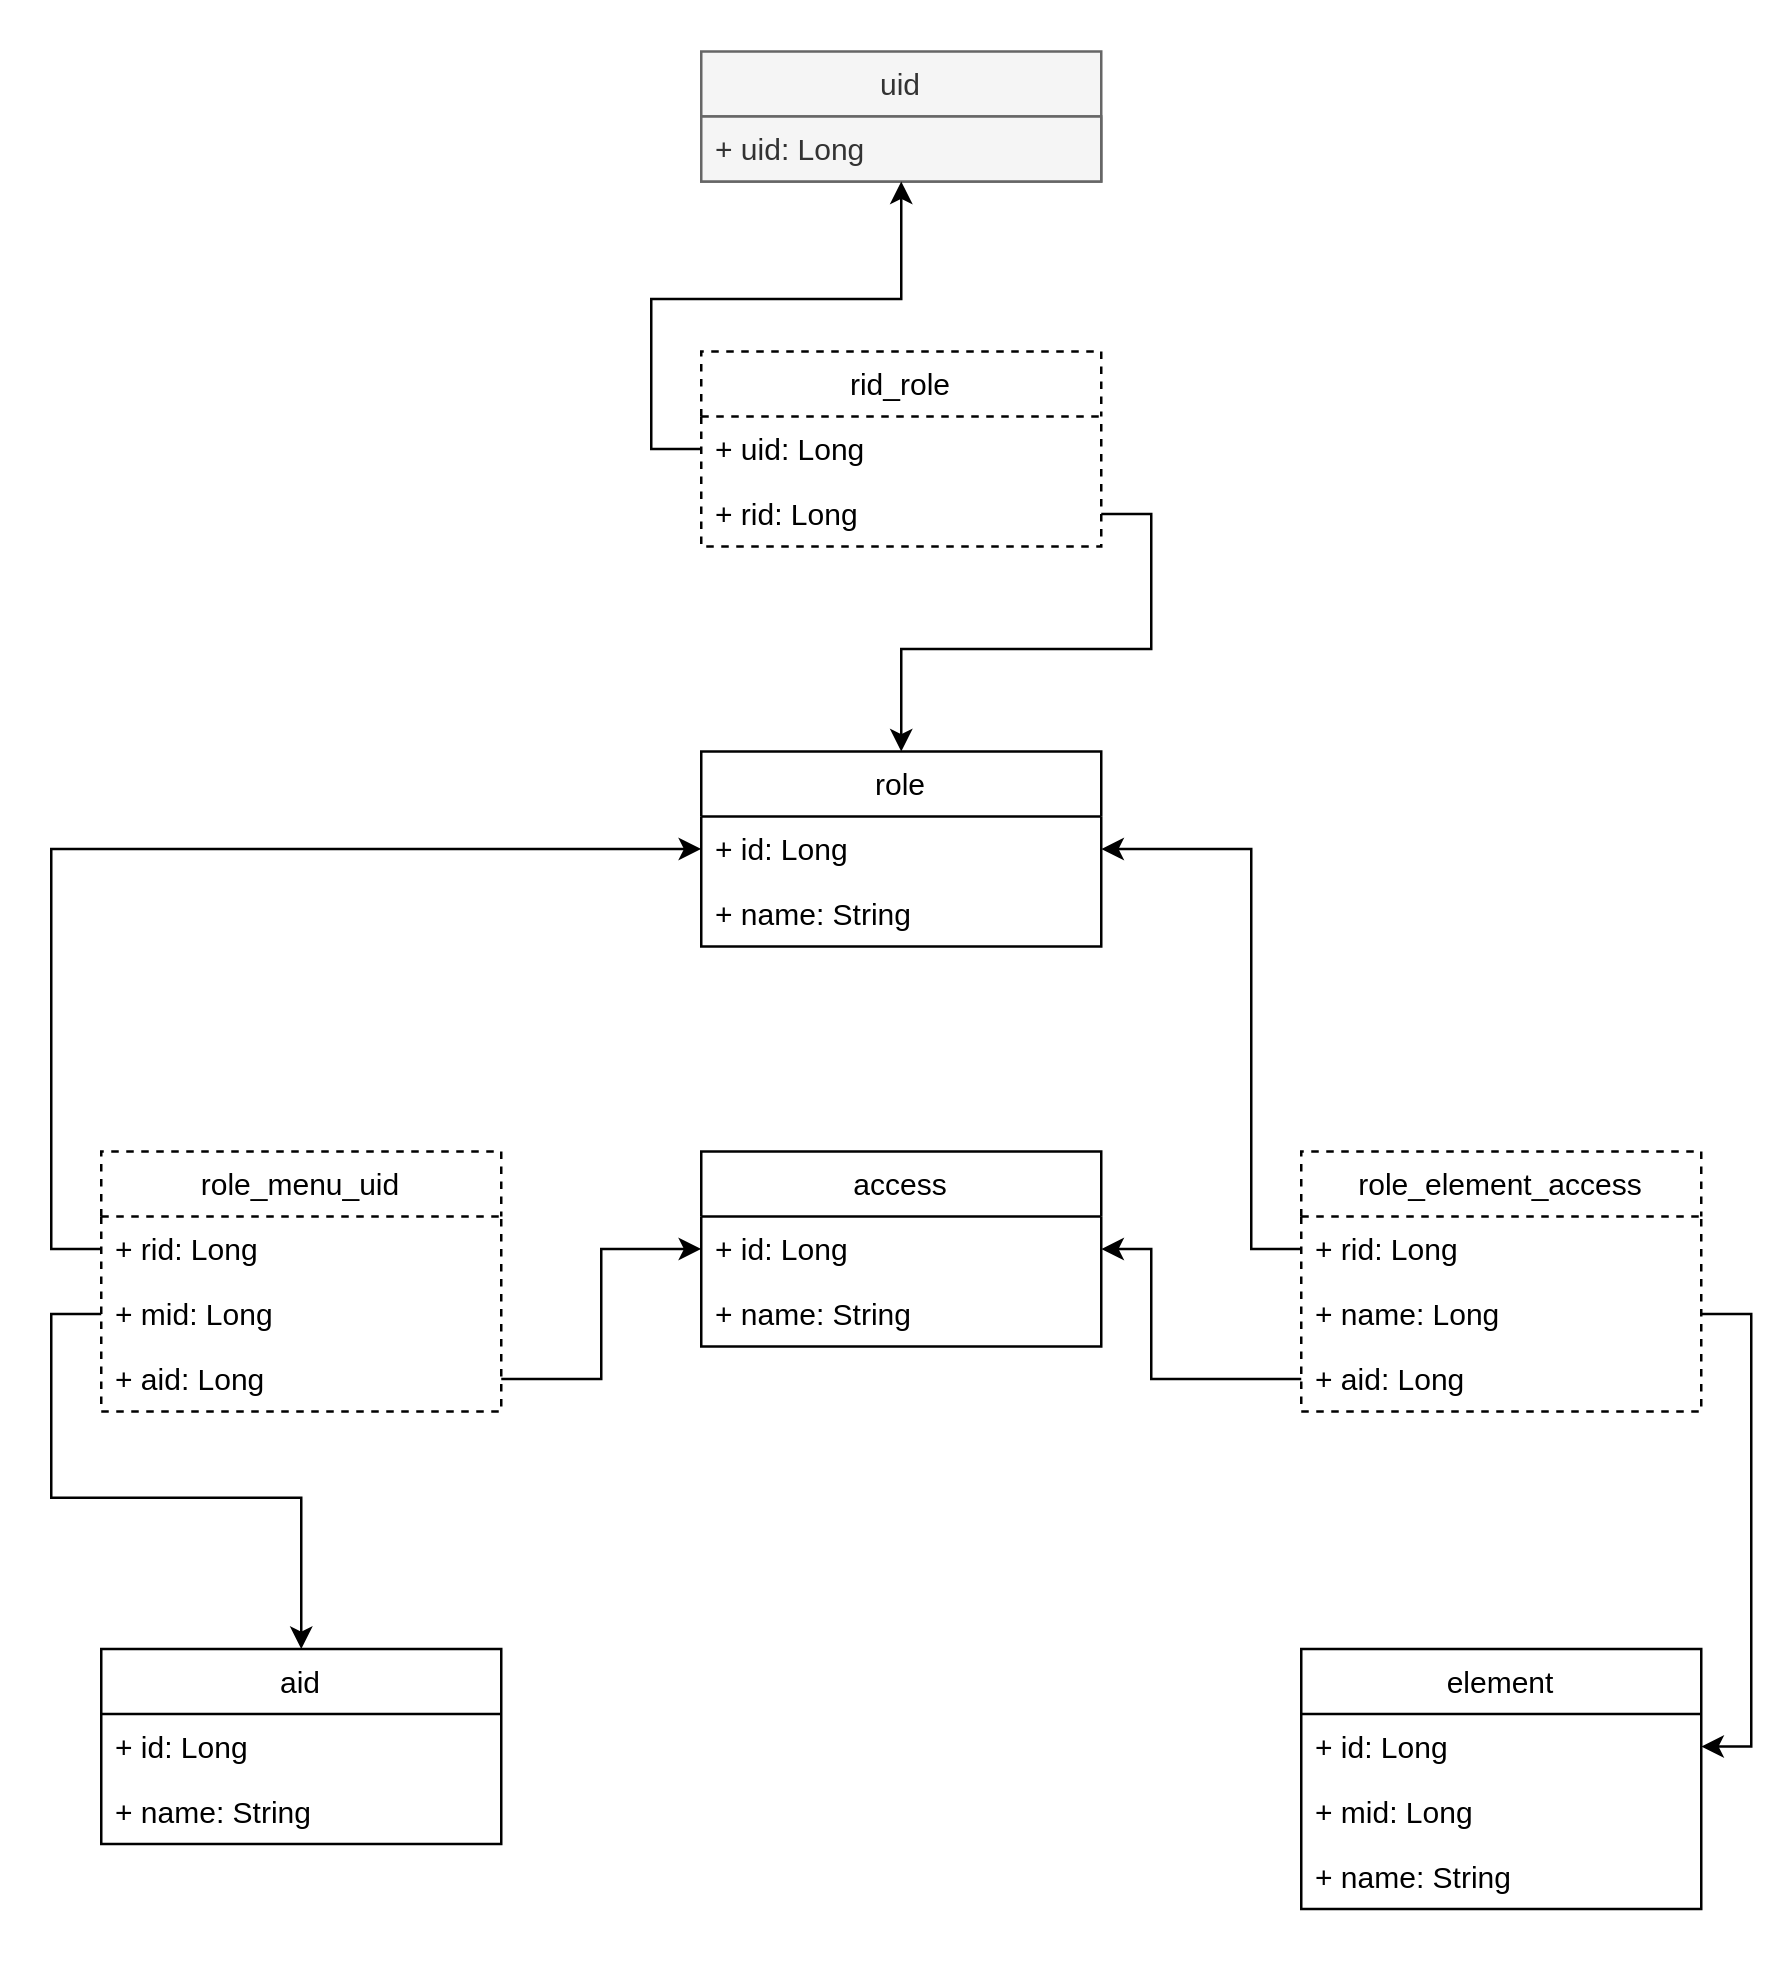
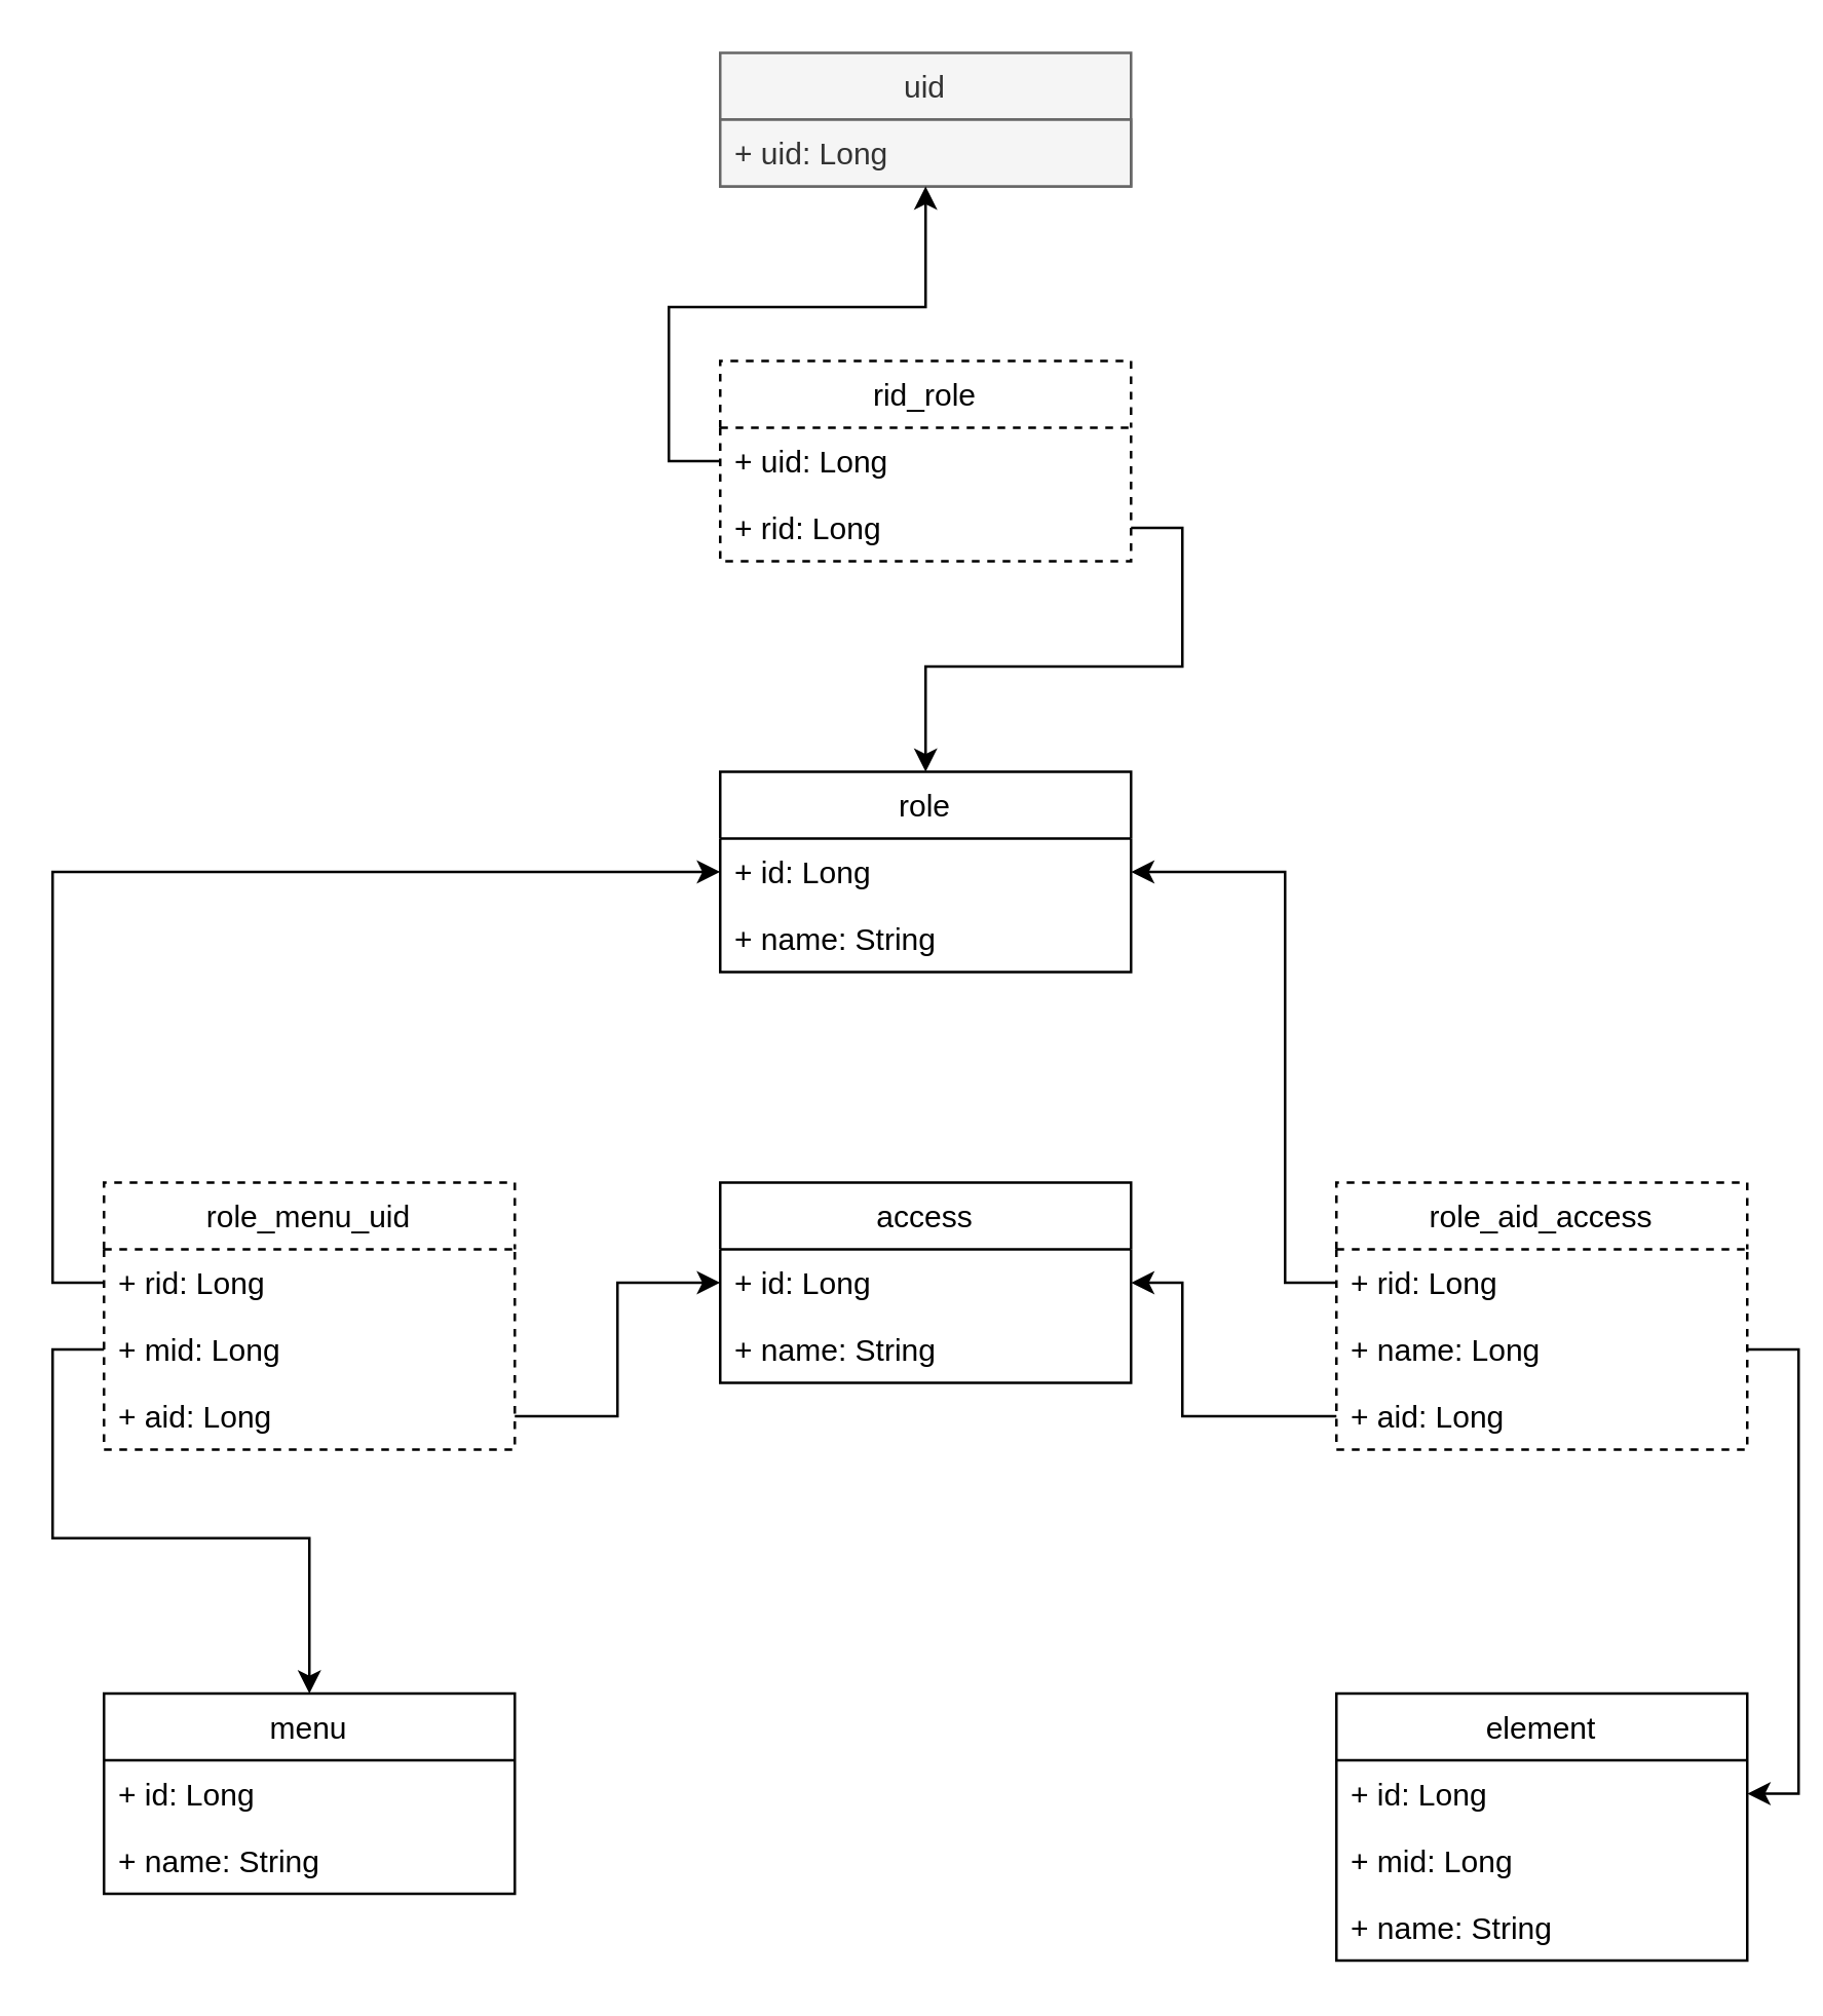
  <mxCell id="0" />
  <mxCell id="1" parent="0" />
  <mxCell id="2" value="uid" style="swimlane;fontStyle=0;childLayout=stackLayout;horizontal=1;startSize=26;fillColor=#f5f5f5;horizontalStack=0;resizeParent=1;resizeParentMax=0;resizeLast=0;collapsible=1;marginBottom=0;strokeColor=#666666;fontColor=#333333;" vertex="1" parent="1"><mxGeometry x="280" y="20" width="160" height="52" as="geometry" /></mxCell>
  <mxCell id="3" value="+ uid: Long" style="text;strokeColor=#666666;fillColor=#f5f5f5;align=left;verticalAlign=top;spacingLeft=4;spacingRight=4;overflow=hidden;rotatable=0;points=[[0,0.5],[1,0.5]];portConstraint=eastwest;fontColor=#333333;" vertex="1" parent="2"><mxGeometry y="26" width="160" height="26" as="geometry" /></mxCell>
  <mxCell id="4" value="role" style="swimlane;fontStyle=0;childLayout=stackLayout;horizontal=1;startSize=26;fillColor=none;horizontalStack=0;resizeParent=1;resizeParentMax=0;resizeLast=0;collapsible=1;marginBottom=0;" vertex="1" parent="1"><mxGeometry x="280" y="300" width="160" height="78" as="geometry" /></mxCell>
  <mxCell id="5" value="+ id: Long" style="text;strokeColor=none;fillColor=none;align=left;verticalAlign=top;spacingLeft=4;spacingRight=4;overflow=hidden;rotatable=0;points=[[0,0.5],[1,0.5]];portConstraint=eastwest;" vertex="1" parent="4"><mxGeometry y="26" width="160" height="26" as="geometry" /></mxCell>
  <mxCell id="6" value="+ name: String" style="text;strokeColor=none;fillColor=none;align=left;verticalAlign=top;spacingLeft=4;spacingRight=4;overflow=hidden;rotatable=0;points=[[0,0.5],[1,0.5]];portConstraint=eastwest;" vertex="1" parent="4"><mxGeometry y="52" width="160" height="26" as="geometry" /></mxCell>
- <mxCell id="7" value="aid" style="swimlane;fontStyle=0;childLayout=stackLayout;horizontal=1;startSize=26;fillColor=none;horizontalStack=0;resizeParent=1;resizeParentMax=0;resizeLast=0;collapsible=1;marginBottom=0;" vertex="1" parent="1"><mxGeometry x="40" y="659" width="160" height="78" as="geometry" /></mxCell>
+ <mxCell id="7" value="menu" style="swimlane;fontStyle=0;childLayout=stackLayout;horizontal=1;startSize=26;fillColor=none;horizontalStack=0;resizeParent=1;resizeParentMax=0;resizeLast=0;collapsible=1;marginBottom=0;" vertex="1" parent="1"><mxGeometry x="40" y="659" width="160" height="78" as="geometry" /></mxCell>
  <mxCell id="8" value="+ id: Long" style="text;strokeColor=none;fillColor=none;align=left;verticalAlign=top;spacingLeft=4;spacingRight=4;overflow=hidden;rotatable=0;points=[[0,0.5],[1,0.5]];portConstraint=eastwest;" vertex="1" parent="7"><mxGeometry y="26" width="160" height="26" as="geometry" /></mxCell>
  <mxCell id="9" value="+ name: String" style="text;strokeColor=none;fillColor=none;align=left;verticalAlign=top;spacingLeft=4;spacingRight=4;overflow=hidden;rotatable=0;points=[[0,0.5],[1,0.5]];portConstraint=eastwest;" vertex="1" parent="7"><mxGeometry y="52" width="160" height="26" as="geometry" /></mxCell>
  <mxCell id="10" value="access" style="swimlane;fontStyle=0;childLayout=stackLayout;horizontal=1;startSize=26;fillColor=none;horizontalStack=0;resizeParent=1;resizeParentMax=0;resizeLast=0;collapsible=1;marginBottom=0;" vertex="1" parent="1"><mxGeometry x="280" y="460" width="160" height="78" as="geometry" /></mxCell>
  <mxCell id="11" value="+ id: Long" style="text;strokeColor=none;fillColor=none;align=left;verticalAlign=top;spacingLeft=4;spacingRight=4;overflow=hidden;rotatable=0;points=[[0,0.5],[1,0.5]];portConstraint=eastwest;" vertex="1" parent="10"><mxGeometry y="26" width="160" height="26" as="geometry" /></mxCell>
  <mxCell id="12" value="+ name: String" style="text;strokeColor=none;fillColor=none;align=left;verticalAlign=top;spacingLeft=4;spacingRight=4;overflow=hidden;rotatable=0;points=[[0,0.5],[1,0.5]];portConstraint=eastwest;" vertex="1" parent="10"><mxGeometry y="52" width="160" height="26" as="geometry" /></mxCell>
  <mxCell id="13" value="rid_role" style="swimlane;fontStyle=0;childLayout=stackLayout;horizontal=1;startSize=26;fillColor=none;horizontalStack=0;resizeParent=1;resizeParentMax=0;resizeLast=0;collapsible=1;marginBottom=0;dashed=1;" vertex="1" parent="1"><mxGeometry x="280" y="140" width="160" height="78" as="geometry" /></mxCell>
  <mxCell id="14" value="+ uid: Long" style="text;strokeColor=none;fillColor=none;align=left;verticalAlign=top;spacingLeft=4;spacingRight=4;overflow=hidden;rotatable=0;points=[[0,0.5],[1,0.5]];portConstraint=eastwest;" vertex="1" parent="13"><mxGeometry y="26" width="160" height="26" as="geometry" /></mxCell>
  <mxCell id="15" value="+ rid: Long" style="text;strokeColor=none;fillColor=none;align=left;verticalAlign=top;spacingLeft=4;spacingRight=4;overflow=hidden;rotatable=0;points=[[0,0.5],[1,0.5]];portConstraint=eastwest;" vertex="1" parent="13"><mxGeometry y="52" width="160" height="26" as="geometry" /></mxCell>
  <mxCell id="16" style="edgeStyle=orthogonalEdgeStyle;rounded=0;orthogonalLoop=1;jettySize=auto;html=1;exitX=0;exitY=0.5;exitDx=0;exitDy=0;" edge="1" parent="1" source="14" target="2"><mxGeometry relative="1" as="geometry" /></mxCell>
  <mxCell id="17" style="edgeStyle=orthogonalEdgeStyle;rounded=0;orthogonalLoop=1;jettySize=auto;html=1;exitX=1;exitY=0.5;exitDx=0;exitDy=0;" edge="1" parent="1" source="15" target="4"><mxGeometry relative="1" as="geometry" /></mxCell>
  <mxCell id="18" value="role_menu_uid" style="swimlane;fontStyle=0;childLayout=stackLayout;horizontal=1;startSize=26;fillColor=none;horizontalStack=0;resizeParent=1;resizeParentMax=0;resizeLast=0;collapsible=1;marginBottom=0;dashed=1;" vertex="1" parent="1"><mxGeometry x="40" y="460" width="160" height="104" as="geometry" /></mxCell>
  <mxCell id="19" value="+ rid: Long" style="text;strokeColor=none;fillColor=none;align=left;verticalAlign=top;spacingLeft=4;spacingRight=4;overflow=hidden;rotatable=0;points=[[0,0.5],[1,0.5]];portConstraint=eastwest;" vertex="1" parent="18"><mxGeometry y="26" width="160" height="26" as="geometry" /></mxCell>
  <mxCell id="20" value="+ mid: Long" style="text;strokeColor=none;fillColor=none;align=left;verticalAlign=top;spacingLeft=4;spacingRight=4;overflow=hidden;rotatable=0;points=[[0,0.5],[1,0.5]];portConstraint=eastwest;" vertex="1" parent="18"><mxGeometry y="52" width="160" height="26" as="geometry" /></mxCell>
  <mxCell id="21" value="+ aid: Long" style="text;strokeColor=none;fillColor=none;align=left;verticalAlign=top;spacingLeft=4;spacingRight=4;overflow=hidden;rotatable=0;points=[[0,0.5],[1,0.5]];portConstraint=eastwest;" vertex="1" parent="18"><mxGeometry y="78" width="160" height="26" as="geometry" /></mxCell>
  <mxCell id="22" style="edgeStyle=orthogonalEdgeStyle;rounded=0;orthogonalLoop=1;jettySize=auto;html=1;exitX=0;exitY=0.5;exitDx=0;exitDy=0;entryX=0;entryY=0.5;entryDx=0;entryDy=0;" edge="1" parent="1" source="19" target="5"><mxGeometry relative="1" as="geometry"><Array as="points"><mxPoint x="20" y="499" /><mxPoint x="20" y="339" /></Array></mxGeometry></mxCell>
  <mxCell id="23" style="edgeStyle=orthogonalEdgeStyle;rounded=0;orthogonalLoop=1;jettySize=auto;html=1;exitX=0;exitY=0.5;exitDx=0;exitDy=0;entryX=0.5;entryY=0;entryDx=0;entryDy=0;" edge="1" parent="1" source="20" target="7"><mxGeometry relative="1" as="geometry" /></mxCell>
  <mxCell id="24" style="edgeStyle=orthogonalEdgeStyle;rounded=0;orthogonalLoop=1;jettySize=auto;html=1;exitX=1;exitY=0.5;exitDx=0;exitDy=0;entryX=0;entryY=0.5;entryDx=0;entryDy=0;" edge="1" parent="1" source="21" target="11"><mxGeometry relative="1" as="geometry"><Array as="points"><mxPoint x="240" y="551" /><mxPoint x="240" y="499" /></Array></mxGeometry></mxCell>
  <mxCell id="25" value="element" style="swimlane;fontStyle=0;childLayout=stackLayout;horizontal=1;startSize=26;fillColor=none;horizontalStack=0;resizeParent=1;resizeParentMax=0;resizeLast=0;collapsible=1;marginBottom=0;" vertex="1" parent="1"><mxGeometry x="520" y="659" width="160" height="104" as="geometry" /></mxCell>
  <mxCell id="26" value="+ id: Long" style="text;strokeColor=none;fillColor=none;align=left;verticalAlign=top;spacingLeft=4;spacingRight=4;overflow=hidden;rotatable=0;points=[[0,0.5],[1,0.5]];portConstraint=eastwest;" vertex="1" parent="25"><mxGeometry y="26" width="160" height="26" as="geometry" /></mxCell>
  <mxCell id="27" value="+ mid: Long" style="text;strokeColor=none;fillColor=none;align=left;verticalAlign=top;spacingLeft=4;spacingRight=4;overflow=hidden;rotatable=0;points=[[0,0.5],[1,0.5]];portConstraint=eastwest;" vertex="1" parent="25"><mxGeometry y="52" width="160" height="26" as="geometry" /></mxCell>
  <mxCell id="28" value="+ name: String" style="text;strokeColor=none;fillColor=none;align=left;verticalAlign=top;spacingLeft=4;spacingRight=4;overflow=hidden;rotatable=0;points=[[0,0.5],[1,0.5]];portConstraint=eastwest;" vertex="1" parent="25"><mxGeometry y="78" width="160" height="26" as="geometry" /></mxCell>
- <mxCell id="29" value="role_element_access" style="swimlane;fontStyle=0;childLayout=stackLayout;horizontal=1;startSize=26;fillColor=none;horizontalStack=0;resizeParent=1;resizeParentMax=0;resizeLast=0;collapsible=1;marginBottom=0;dashed=1;" vertex="1" parent="1"><mxGeometry x="520" y="460" width="160" height="104" as="geometry" /></mxCell>
+ <mxCell id="29" value="role_aid_access" style="swimlane;fontStyle=0;childLayout=stackLayout;horizontal=1;startSize=26;fillColor=none;horizontalStack=0;resizeParent=1;resizeParentMax=0;resizeLast=0;collapsible=1;marginBottom=0;dashed=1;" vertex="1" parent="1"><mxGeometry x="520" y="460" width="160" height="104" as="geometry" /></mxCell>
  <mxCell id="30" value="+ rid: Long" style="text;strokeColor=none;fillColor=none;align=left;verticalAlign=top;spacingLeft=4;spacingRight=4;overflow=hidden;rotatable=0;points=[[0,0.5],[1,0.5]];portConstraint=eastwest;" vertex="1" parent="29"><mxGeometry y="26" width="160" height="26" as="geometry" /></mxCell>
  <mxCell id="31" value="+ name: Long" style="text;strokeColor=none;fillColor=none;align=left;verticalAlign=top;spacingLeft=4;spacingRight=4;overflow=hidden;rotatable=0;points=[[0,0.5],[1,0.5]];portConstraint=eastwest;" vertex="1" parent="29"><mxGeometry y="52" width="160" height="26" as="geometry" /></mxCell>
  <mxCell id="32" value="+ aid: Long" style="text;strokeColor=none;fillColor=none;align=left;verticalAlign=top;spacingLeft=4;spacingRight=4;overflow=hidden;rotatable=0;points=[[0,0.5],[1,0.5]];portConstraint=eastwest;" vertex="1" parent="29"><mxGeometry y="78" width="160" height="26" as="geometry" /></mxCell>
  <mxCell id="33" style="edgeStyle=orthogonalEdgeStyle;rounded=0;orthogonalLoop=1;jettySize=auto;html=1;exitX=0;exitY=0.5;exitDx=0;exitDy=0;entryX=1;entryY=0.5;entryDx=0;entryDy=0;" edge="1" parent="1" source="32" target="11"><mxGeometry relative="1" as="geometry"><Array as="points"><mxPoint x="460" y="551" /><mxPoint x="460" y="499" /></Array></mxGeometry></mxCell>
  <mxCell id="34" style="edgeStyle=orthogonalEdgeStyle;rounded=0;orthogonalLoop=1;jettySize=auto;html=1;exitX=1;exitY=0.5;exitDx=0;exitDy=0;" edge="1" parent="1" source="31" target="26"><mxGeometry relative="1" as="geometry" /></mxCell>
  <mxCell id="35" style="edgeStyle=orthogonalEdgeStyle;rounded=0;orthogonalLoop=1;jettySize=auto;html=1;exitX=0;exitY=0.5;exitDx=0;exitDy=0;entryX=1;entryY=0.5;entryDx=0;entryDy=0;" edge="1" parent="1" source="30" target="5"><mxGeometry relative="1" as="geometry"><mxPoint x="510" y="330" as="targetPoint" /><Array as="points"><mxPoint x="500" y="499" /><mxPoint x="500" y="339" /></Array></mxGeometry></mxCell>
